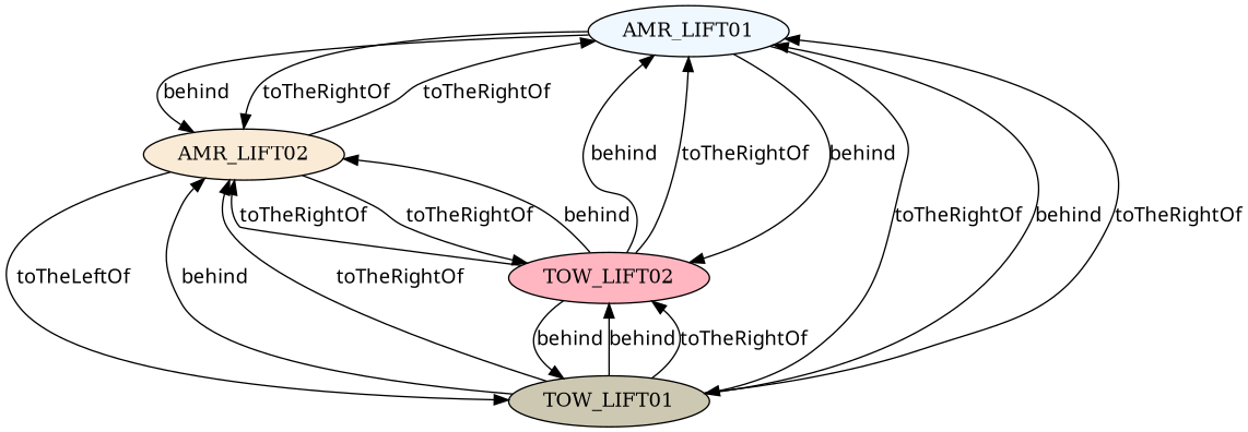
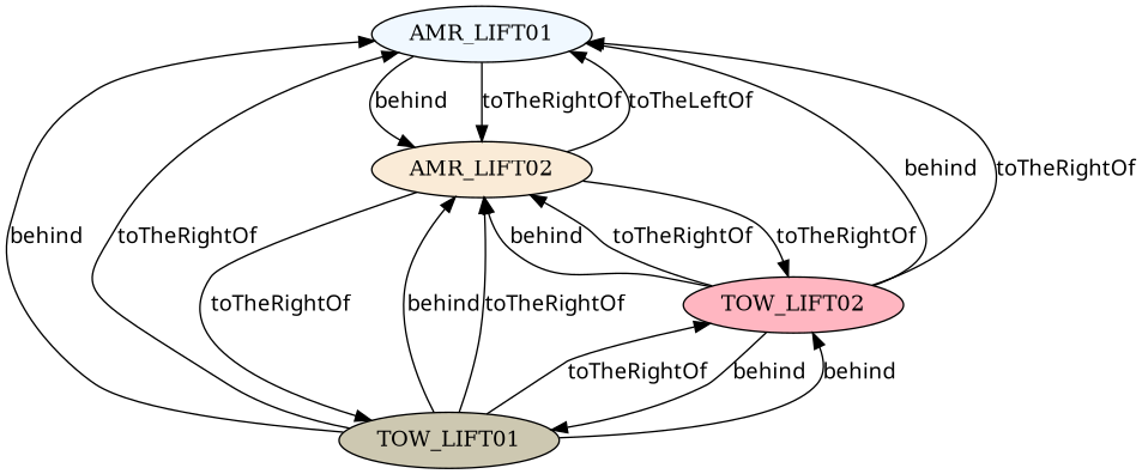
  digraph {
    node [style=filled]
    edge [color=black fontname=Sans style=filled]
    n1 [fillcolor=aliceblue label=AMR_LIFT01]
    n2 [fillcolor=antiquewhite label=AMR_LIFT02]
    n3 [fillcolor=cornsilk3 label=TOW_LIFT01]
    n4 [fillcolor=lightpink label=TOW_LIFT02]
    n1 -> n2 [label=behind]
    n1 -> n2 [label=toTheRightOf]
-   n1 -> n3 [label=toTheRightOf]
-   n1 -> n4 [label=behind]
-   n2 -> n1 [label=toTheRightOf]
-   n2 -> n3 [label=toTheLeftOf]
+   n2 -> n1 [label=toTheLeftOf]
+   n2 -> n3 [label=toTheRightOf]
    n2 -> n4 [label=toTheRightOf]
    n3 -> n1 [label=behind]
    n3 -> n1 [label=toTheRightOf]
    n3 -> n2 [label=behind]
    n3 -> n2 [label=toTheRightOf]
    n3 -> n4 [label=behind]
    n3 -> n4 [label=toTheRightOf]
    n4 -> n1 [label=behind]
    n4 -> n1 [label=toTheRightOf]
    n4 -> n2 [label=behind]
    n4 -> n2 [label=toTheRightOf]
    n4 -> n3 [label=behind]
  }
